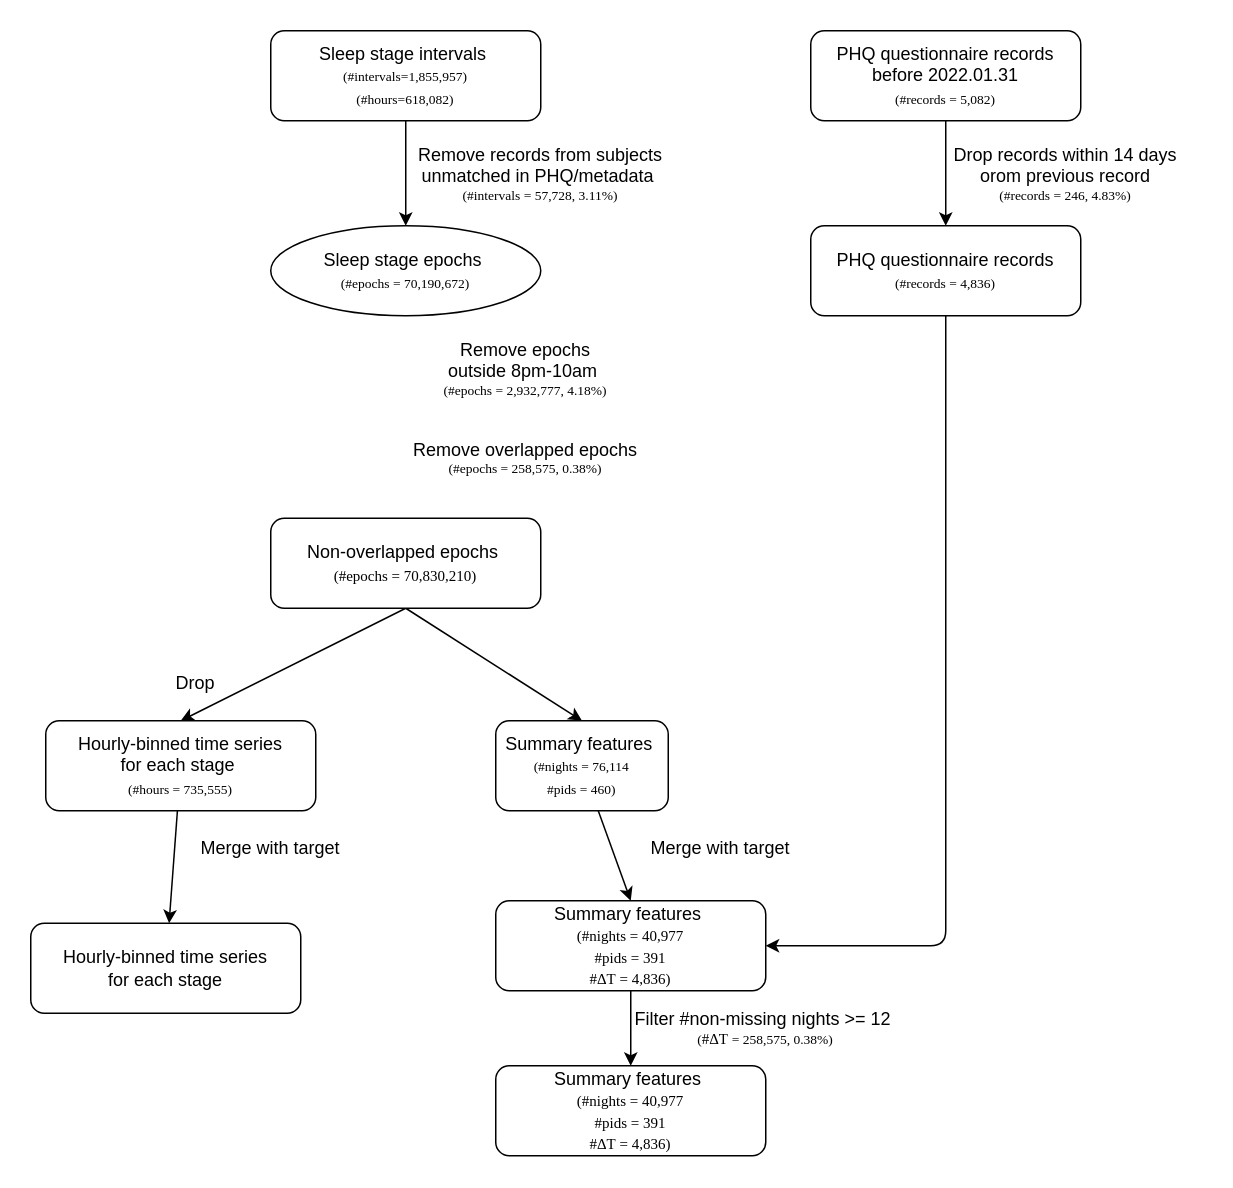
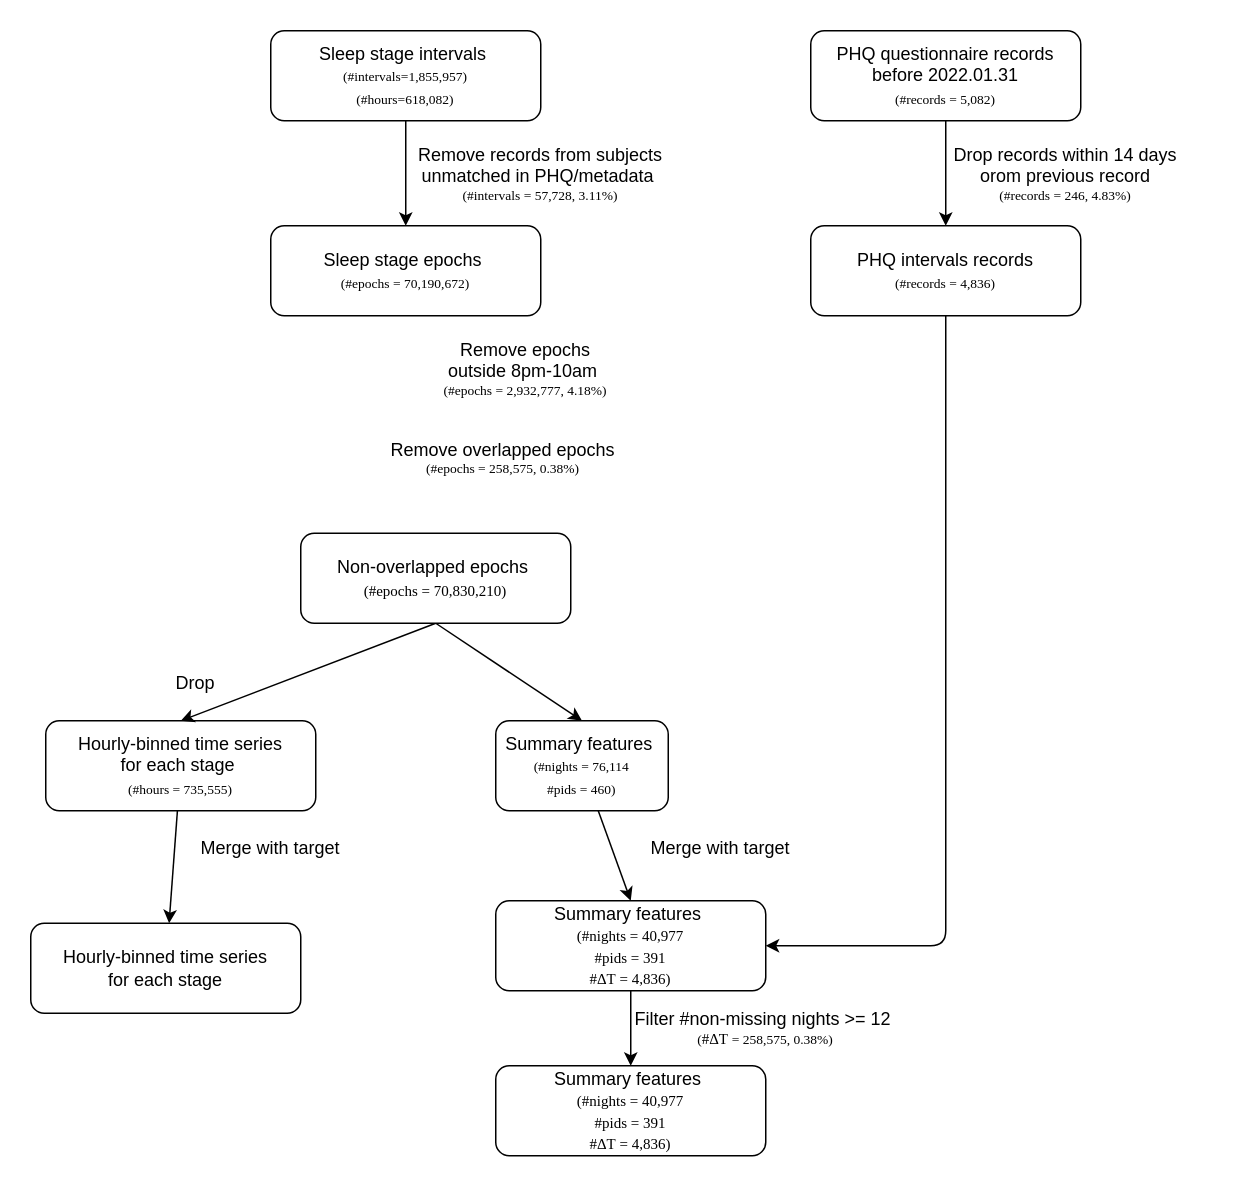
  <mxCell id="0" />
  <mxCell id="1" parent="0" />
  <mxCell id="2" style="edgeStyle=none;html=1;entryX=0.5;entryY=0;entryDx=0;entryDy=0;fontFamily=Lucida Console;fontSize=9;" parent="1" source="3" target="4" edge="1"><mxGeometry relative="1" as="geometry" /></mxCell>
  <mxCell id="3" value="Sleep stage intervals&amp;nbsp;&lt;br&gt;&lt;font style=&quot;font-size: 9px&quot; face=&quot;Lucida Console&quot;&gt;(#intervals=1,855,957)&lt;br&gt;(#hours=618,082)&lt;/font&gt;" style="rounded=1;whiteSpace=wrap;html=1;" parent="1" vertex="1"><mxGeometry x="180" y="20" width="180" height="60" as="geometry" /></mxCell>
- <mxCell id="4" value="Sleep stage epochs&amp;nbsp;&lt;br&gt;&lt;font style=&quot;font-size: 9px&quot; face=&quot;Lucida Console&quot;&gt;(#epochs = 70,190,672)&lt;/font&gt;" style="ellipse;whiteSpace=wrap;html=1;" parent="1" vertex="1"><mxGeometry x="180" y="150" width="180" height="60" as="geometry" /></mxCell>
+ <mxCell id="4" value="Sleep stage epochs&amp;nbsp;&lt;br&gt;&lt;font style=&quot;font-size: 9px&quot; face=&quot;Lucida Console&quot;&gt;(#epochs = 70,190,672)&lt;/font&gt;" style="rounded=1;whiteSpace=wrap;html=1;" parent="1" vertex="1"><mxGeometry x="180" y="150" width="180" height="60" as="geometry" /></mxCell>
  <mxCell id="5" value="&lt;span style=&quot;font-family: &amp;#34;helvetica&amp;#34; ; font-size: 12px&quot;&gt;Remove epochs&lt;br&gt;outside 8pm-10am&amp;nbsp;&lt;/span&gt;&lt;br style=&quot;font-family: &amp;#34;helvetica&amp;#34; ; font-size: 12px&quot;&gt;&lt;font face=&quot;Lucida Console&quot;&gt;(#epochs = 2,932,777, 4.18%)&lt;/font&gt;" style="text;html=1;strokeColor=none;fillColor=none;align=center;verticalAlign=middle;whiteSpace=wrap;rounded=0;fontFamily=Lucida Console;fontSize=9;" parent="1" vertex="1"><mxGeometry x="260" y="230" width="180" height="30" as="geometry" /></mxCell>
- <mxCell id="6" value="&lt;span style=&quot;font-family: &amp;#34;helvetica&amp;#34; ; font-size: 12px&quot;&gt;Remove overlapped epochs&lt;/span&gt;&lt;br style=&quot;font-family: &amp;#34;helvetica&amp;#34; ; font-size: 12px&quot;&gt;&lt;font face=&quot;Lucida Console&quot;&gt;(#epochs = 258,575, 0.38%)&lt;/font&gt;" style="text;html=1;strokeColor=none;fillColor=none;align=center;verticalAlign=middle;whiteSpace=wrap;rounded=0;fontFamily=Lucida Console;fontSize=9;" parent="1" vertex="1"><mxGeometry x="260" y="290" width="180" height="30" as="geometry" /></mxCell>
+ <mxCell id="6" value="&lt;span style=&quot;font-family: &amp;#34;helvetica&amp;#34; ; font-size: 12px&quot;&gt;Remove overlapped epochs&lt;/span&gt;&lt;br style=&quot;font-family: &amp;#34;helvetica&amp;#34; ; font-size: 12px&quot;&gt;&lt;font face=&quot;Lucida Console&quot;&gt;(#epochs = 258,575, 0.38%)&lt;/font&gt;" style="text;html=1;strokeColor=none;fillColor=none;align=center;verticalAlign=middle;whiteSpace=wrap;rounded=0;fontFamily=Lucida Console;fontSize=9;" parent="1" vertex="1"><mxGeometry x="245" y="290" width="180" height="30" as="geometry" /></mxCell>
  <mxCell id="7" value="&lt;span style=&quot;font-family: &amp;#34;helvetica&amp;#34; ; font-size: 12px&quot;&gt;Drop&lt;/span&gt;" style="text;html=1;strokeColor=none;fillColor=none;align=center;verticalAlign=middle;whiteSpace=wrap;rounded=0;fontFamily=Lucida Console;fontSize=9;" parent="1" vertex="1"><mxGeometry x="40" y="440" width="180" height="30" as="geometry" /></mxCell>
  <mxCell id="8" style="edgeStyle=none;html=1;" edge="1" parent="1" source="9" target="26"><mxGeometry relative="1" as="geometry" /></mxCell>
  <mxCell id="9" value="Hourly-binned time series&lt;br&gt;for each stage&amp;nbsp;&lt;br&gt;&lt;font style=&quot;font-size: 9px&quot; face=&quot;Lucida Console&quot;&gt;(#hours = 735,555)&lt;/font&gt;" style="rounded=1;whiteSpace=wrap;html=1;" parent="1" vertex="1"><mxGeometry x="30" y="480" width="180" height="60" as="geometry" /></mxCell>
  <mxCell id="10" value="&lt;span style=&quot;font-family: &amp;#34;helvetica&amp;#34; ; font-size: 12px&quot;&gt;Remove records from subjects unmatched in PHQ/metadata&amp;nbsp;&lt;/span&gt;&lt;br style=&quot;font-family: &amp;#34;helvetica&amp;#34; ; font-size: 12px&quot;&gt;&lt;font face=&quot;Lucida Console&quot;&gt;(#intervals = 57,728, 3.11%)&lt;/font&gt;" style="text;html=1;strokeColor=none;fillColor=none;align=center;verticalAlign=middle;whiteSpace=wrap;rounded=0;fontFamily=Lucida Console;fontSize=9;" parent="1" vertex="1"><mxGeometry x="270" y="100" width="180" height="30" as="geometry" /></mxCell>
  <mxCell id="11" style="edgeStyle=none;html=1;entryX=0.5;entryY=0;entryDx=0;entryDy=0;fontFamily=Lucida Console;" parent="1" source="12" target="22" edge="1"><mxGeometry relative="1" as="geometry" /></mxCell>
  <mxCell id="12" value="Summary features&amp;nbsp;&lt;br&gt;&lt;font style=&quot;font-size: 9px&quot; face=&quot;Lucida Console&quot;&gt;(#nights = 76,114&lt;br&gt;#pids = 460)&lt;/font&gt;" style="rounded=1;whiteSpace=wrap;html=1;" parent="1" vertex="1"><mxGeometry x="330" y="480" width="115" height="60" as="geometry" /></mxCell>
  <mxCell id="13" style="edgeStyle=none;html=1;entryX=0.5;entryY=0;entryDx=0;entryDy=0;exitX=0.5;exitY=1;exitDx=0;exitDy=0;" parent="1" source="15" target="12" edge="1"><mxGeometry relative="1" as="geometry" /></mxCell>
  <mxCell id="14" style="edgeStyle=none;html=1;entryX=0.5;entryY=0;entryDx=0;entryDy=0;exitX=0.5;exitY=1;exitDx=0;exitDy=0;" edge="1" parent="1" source="15" target="9"><mxGeometry relative="1" as="geometry" /></mxCell>
- <mxCell id="15" value="Non-overlapped epochs&amp;nbsp;&lt;br&gt;&lt;font face=&quot;Lucida Console&quot;&gt;&lt;font size=&quot;1&quot;&gt;(#epochs = 70,830,210&lt;/font&gt;&lt;font size=&quot;1&quot;&gt;)&lt;/font&gt;&lt;/font&gt;" style="rounded=1;whiteSpace=wrap;html=1;" parent="1" vertex="1"><mxGeometry x="180" y="345" width="180" height="60" as="geometry" /></mxCell>
+ <mxCell id="15" value="Non-overlapped epochs&amp;nbsp;&lt;br&gt;&lt;font face=&quot;Lucida Console&quot;&gt;&lt;font size=&quot;1&quot;&gt;(#epochs = 70,830,210&lt;/font&gt;&lt;font size=&quot;1&quot;&gt;)&lt;/font&gt;&lt;/font&gt;" style="rounded=1;whiteSpace=wrap;html=1;" parent="1" vertex="1"><mxGeometry x="200" y="355" width="180" height="60" as="geometry" /></mxCell>
  <mxCell id="16" style="edgeStyle=none;html=1;fontFamily=Lucida Console;fontSize=9;" parent="1" source="17" target="19" edge="1"><mxGeometry relative="1" as="geometry" /></mxCell>
  <mxCell id="17" value="PHQ questionnaire records&lt;br&gt;before 2022.01.31&lt;br&gt;&lt;font style=&quot;font-size: 9px&quot; face=&quot;Lucida Console&quot;&gt;(#records = 5,082)&lt;/font&gt;" style="rounded=1;whiteSpace=wrap;html=1;" parent="1" vertex="1"><mxGeometry x="540" y="20" width="180" height="60" as="geometry" /></mxCell>
  <mxCell id="18" style="edgeStyle=none;html=1;entryX=1;entryY=0.5;entryDx=0;entryDy=0;" edge="1" parent="1" source="19" target="22"><mxGeometry relative="1" as="geometry"><Array as="points"><mxPoint x="630" y="630" /></Array></mxGeometry></mxCell>
- <mxCell id="19" value="PHQ questionnaire records&lt;br&gt;&lt;font style=&quot;font-size: 9px&quot; face=&quot;Lucida Console&quot;&gt;(#records = 4,836)&lt;/font&gt;" style="rounded=1;whiteSpace=wrap;html=1;" parent="1" vertex="1"><mxGeometry x="540" y="150" width="180" height="60" as="geometry" /></mxCell>
+ <mxCell id="19" value="PHQ intervals records&lt;br&gt;&lt;font style=&quot;font-size: 9px&quot; face=&quot;Lucida Console&quot;&gt;(#records = 4,836)&lt;/font&gt;" style="rounded=1;whiteSpace=wrap;html=1;" parent="1" vertex="1"><mxGeometry x="540" y="150" width="180" height="60" as="geometry" /></mxCell>
  <mxCell id="20" value="&lt;span style=&quot;font-family: &amp;#34;helvetica&amp;#34; ; font-size: 12px&quot;&gt;Drop records within 14 days orom previous record&lt;/span&gt;&lt;br style=&quot;font-family: &amp;#34;helvetica&amp;#34; ; font-size: 12px&quot;&gt;&lt;font face=&quot;Lucida Console&quot;&gt;(#records = 246, 4.83%)&lt;/font&gt;" style="text;html=1;strokeColor=none;fillColor=none;align=center;verticalAlign=middle;whiteSpace=wrap;rounded=0;fontFamily=Lucida Console;fontSize=9;" parent="1" vertex="1"><mxGeometry x="620" y="100" width="180" height="30" as="geometry" /></mxCell>
  <mxCell id="21" style="edgeStyle=none;html=1;entryX=0.5;entryY=0;entryDx=0;entryDy=0;fontFamily=Lucida Console;" parent="1" source="22" target="23" edge="1"><mxGeometry relative="1" as="geometry" /></mxCell>
  <mxCell id="22" value="Summary features&amp;nbsp;&lt;br&gt;&lt;font face=&quot;Lucida Console&quot;&gt;&lt;font size=&quot;1&quot;&gt;(#nights = 40,977&lt;/font&gt;&lt;br&gt;&lt;font size=&quot;1&quot;&gt;#pids = 391&lt;/font&gt;&lt;br&gt;&lt;font size=&quot;1&quot;&gt;#ΔT&amp;nbsp;&lt;/font&gt;&lt;font size=&quot;1&quot;&gt;= 4,836)&lt;/font&gt;&lt;/font&gt;" style="rounded=1;whiteSpace=wrap;html=1;" parent="1" vertex="1"><mxGeometry x="330" y="600" width="180" height="60" as="geometry" /></mxCell>
  <mxCell id="23" value="Summary features&amp;nbsp;&lt;br&gt;&lt;font face=&quot;Lucida Console&quot;&gt;&lt;font size=&quot;1&quot;&gt;(#nights = 40,977&lt;/font&gt;&lt;br&gt;&lt;font size=&quot;1&quot;&gt;#pids = 391&lt;/font&gt;&lt;br&gt;&lt;font size=&quot;1&quot;&gt;#ΔT&amp;nbsp;&lt;/font&gt;&lt;font size=&quot;1&quot;&gt;= 4,836)&lt;/font&gt;&lt;/font&gt;" style="rounded=1;whiteSpace=wrap;html=1;" parent="1" vertex="1"><mxGeometry x="330" y="710" width="180" height="60" as="geometry" /></mxCell>
  <mxCell id="24" value="&lt;font face=&quot;helvetica&quot;&gt;&lt;span style=&quot;font-size: 12px&quot;&gt;Merge with target&lt;/span&gt;&lt;/font&gt;" style="text;html=1;strokeColor=none;fillColor=none;align=center;verticalAlign=middle;whiteSpace=wrap;rounded=0;fontFamily=Lucida Console;fontSize=9;" parent="1" vertex="1"><mxGeometry x="390" y="550" width="180" height="30" as="geometry" /></mxCell>
  <mxCell id="25" value="&lt;span style=&quot;font-family: &amp;#34;helvetica&amp;#34; ; font-size: 12px&quot;&gt;Filter #non-missing nights &amp;gt;= 12&amp;nbsp;&lt;br&gt;&lt;/span&gt;&lt;font face=&quot;Lucida Console&quot;&gt;(&lt;/font&gt;&lt;span style=&quot;font-size: x-small&quot;&gt;#ΔT&amp;nbsp;&lt;/span&gt;&lt;font face=&quot;Lucida Console&quot;&gt;= 258,575, 0.38%)&lt;/font&gt;" style="text;html=1;strokeColor=none;fillColor=none;align=center;verticalAlign=middle;whiteSpace=wrap;rounded=0;fontFamily=Lucida Console;fontSize=9;" parent="1" vertex="1"><mxGeometry x="420" y="670" width="180" height="30" as="geometry" /></mxCell>
  <mxCell id="26" value="Hourly-binned time series&lt;br&gt;for each stage" style="rounded=1;whiteSpace=wrap;html=1;" vertex="1" parent="1"><mxGeometry x="20" y="615" width="180" height="60" as="geometry" /></mxCell>
  <mxCell id="27" value="&lt;font face=&quot;helvetica&quot;&gt;&lt;span style=&quot;font-size: 12px&quot;&gt;Merge with target&lt;/span&gt;&lt;/font&gt;" style="text;html=1;strokeColor=none;fillColor=none;align=center;verticalAlign=middle;whiteSpace=wrap;rounded=0;fontFamily=Lucida Console;fontSize=9;" vertex="1" parent="1"><mxGeometry x="90" y="550" width="180" height="30" as="geometry" /></mxCell>
